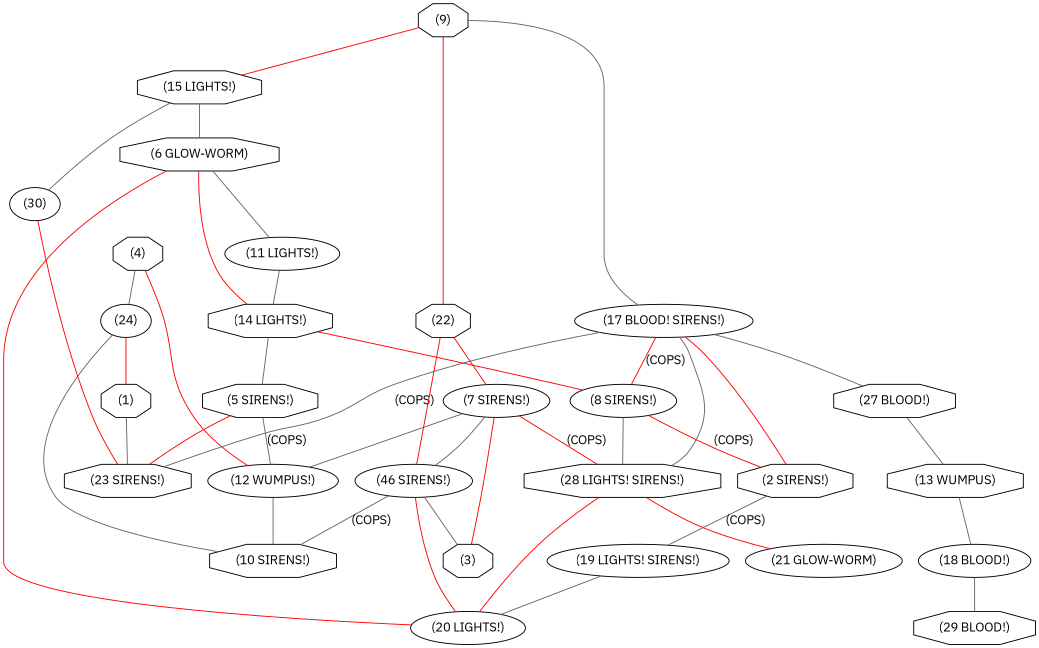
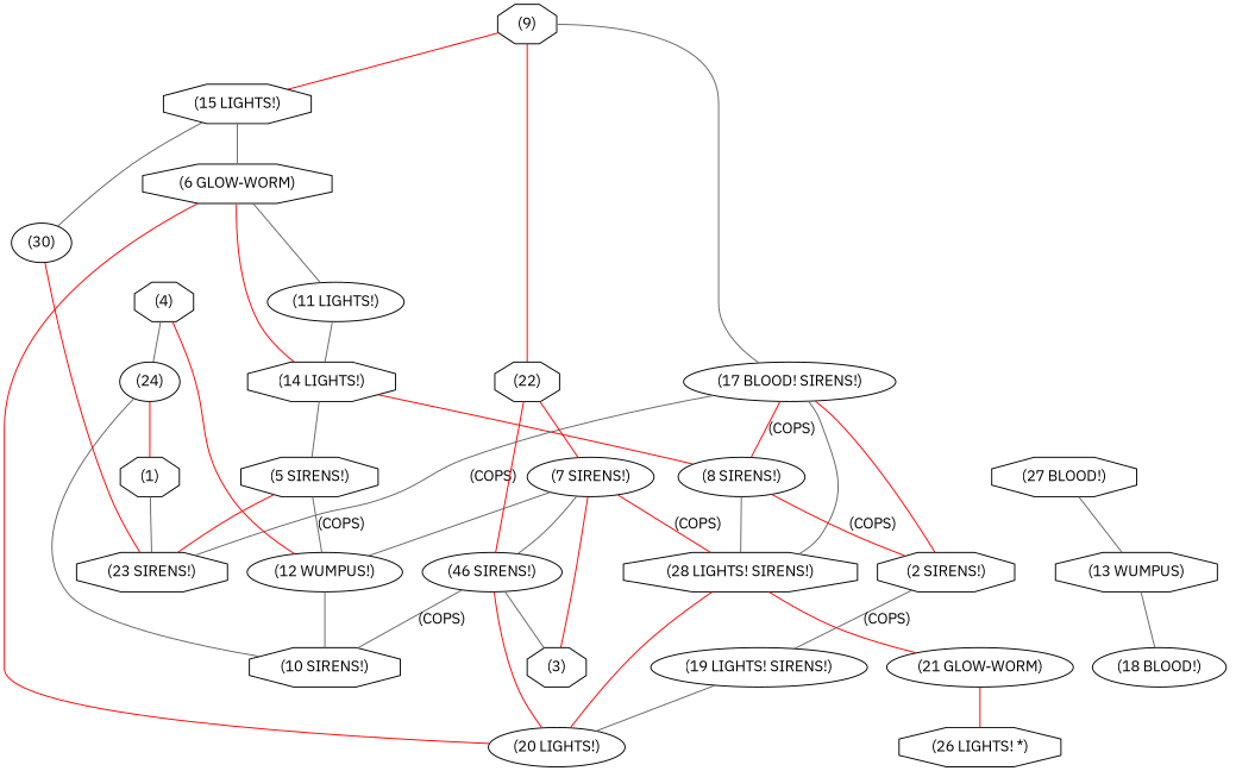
  graph {
    fontname="IBM Plex Sans"
    node [fontname="IBM Plex Sans" shape=octagon]
    edge [color=gray40 fontname="IBM Plex Sans"]
    n1 [label="(4)"]
    n2 [label="(24)" shape=ellipse]
    n3 [label="(12 WUMPUS!)" shape=ellipse]
    n4 [label="(1)"]
    n5 [label="(10 SIRENS!)"]
    n6 [label="(23 SIRENS!)"]
-   n8 [label="(29 BLOOD!)"]
+   n7 [label="(26 LIGHTS! *)"]
    n9 [label="(18 BLOOD!)" shape=ellipse]
    n10 [label="(13 WUMPUS)"]
    n11 [label="(21 GLOW-WORM)" shape=ellipse]
    n12 [label="(19 LIGHTS! SIRENS!)" shape=ellipse]
    n13 [label="(20 LIGHTS!)" shape=ellipse]
    n14 [label="(5 SIRENS!)"]
    n15 [label="(14 LIGHTS!)"]
    n16 [label="(8 SIRENS!)" shape=ellipse]
    n17 [label="(28 LIGHTS! SIRENS!)"]
    n18 [label="(2 SIRENS!)"]
    n19 [label="(11 LIGHTS!)" shape=ellipse]
    n20 [label="(30)" shape=ellipse]
    n21 [label="(6 GLOW-WORM)"]
    n22 [label="(3)"]
    n23 [label="(7 SIRENS!)" shape=ellipse]
    n24 [label="(46 SIRENS!)" shape=ellipse]
    n25 [label="(9)"]
    n26 [label="(17 BLOOD! SIRENS!)" shape=ellipse]
    n27 [label="(22)"]
    n28 [label="(15 LIGHTS!)"]
    n29 [label="(27 BLOOD!)"]
    n1 -- n2
    n1 -- n3 [color=red]
    n2 -- n4 [color=red]
    n2 -- n5
    n3 -- n5
    n4 -- n6
-   n9 -- n8
    n10 -- n9
+   n11 -- n7 [color=red]
    n12 -- n13
    n14 -- n3 [label="(COPS)"]
    n14 -- n6 [color=red]
    n15 -- n14
    n15 -- n16 [color=red]
    n16 -- n17
    n16 -- n18 [color=red label="(COPS)"]
    n17 -- n11 [color=red]
    n17 -- n13 [color=red]
    n18 -- n12 [label="(COPS)"]
    n19 -- n15
    n20 -- n6 [color=red]
    n21 -- n13 [color=red]
    n21 -- n15 [color=red]
    n21 -- n19
    n23 -- n3
    n23 -- n17 [color=red label="(COPS)"]
    n23 -- n22 [color=red]
    n23 -- n24
    n24 -- n5 [label="(COPS)"]
    n24 -- n13 [color=red]
    n24 -- n22
    n25 -- n26
    n25 -- n27 [color=red]
    n25 -- n28 [color=red]
    n26 -- n6 [label="(COPS)"]
    n26 -- n16 [color=red label="(COPS)"]
    n26 -- n17
    n26 -- n18 [color=red]
-   n26 -- n29
    n27 -- n23 [color=red]
    n27 -- n24 [color=red]
    n28 -- n20
    n28 -- n21
    n29 -- n10
  }
